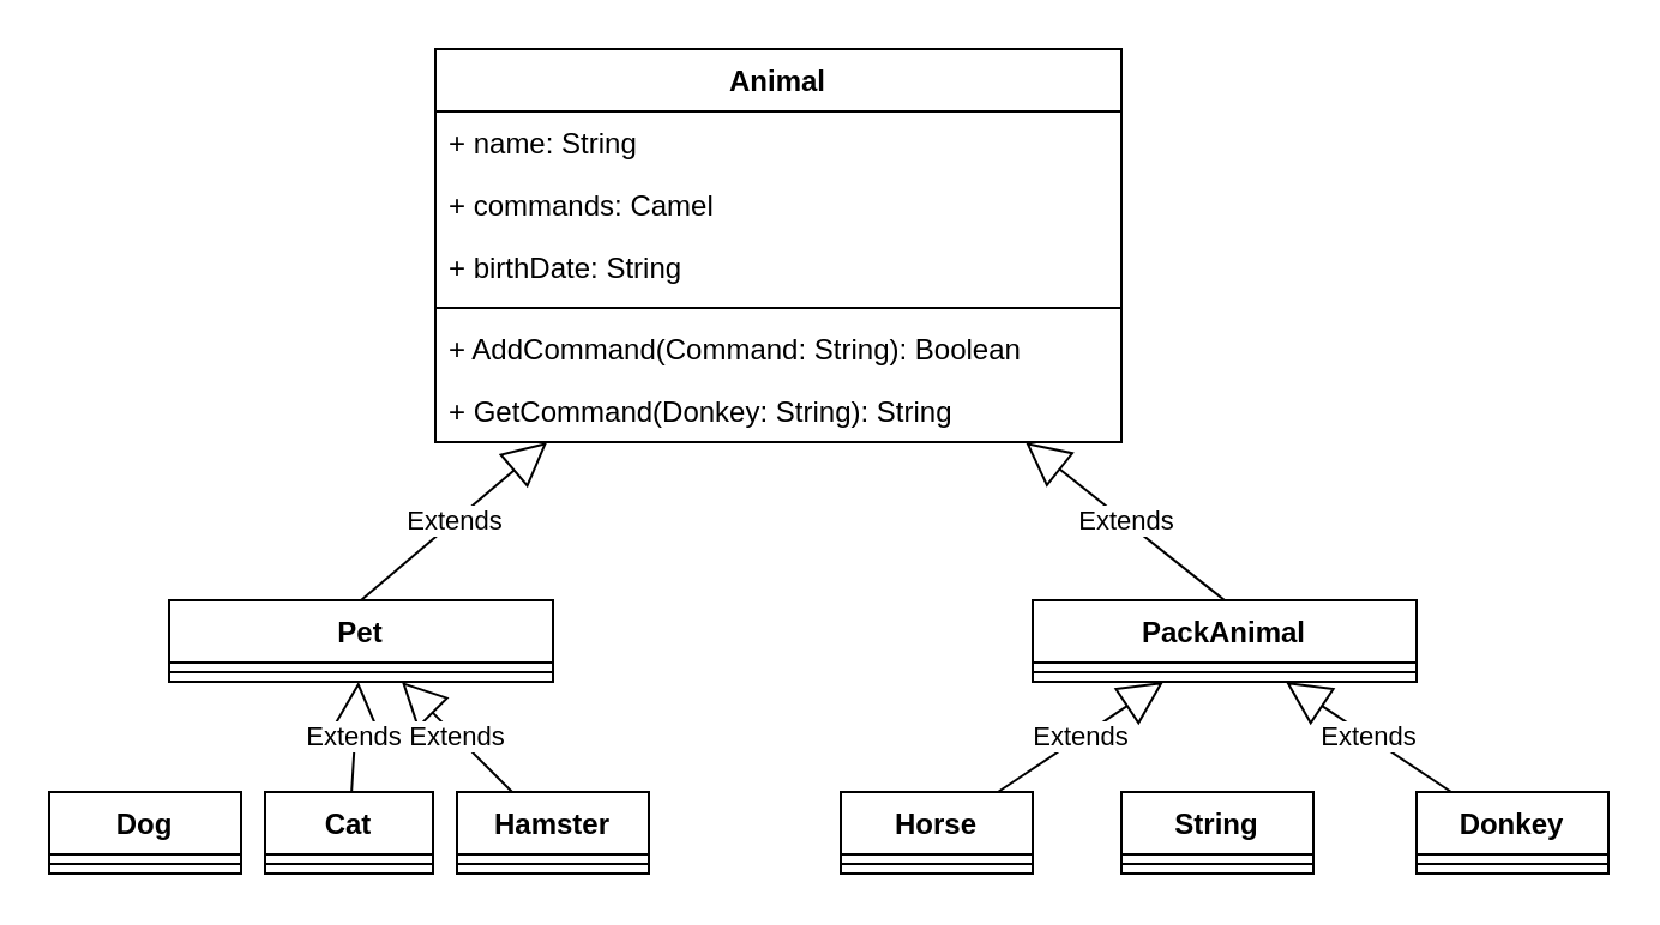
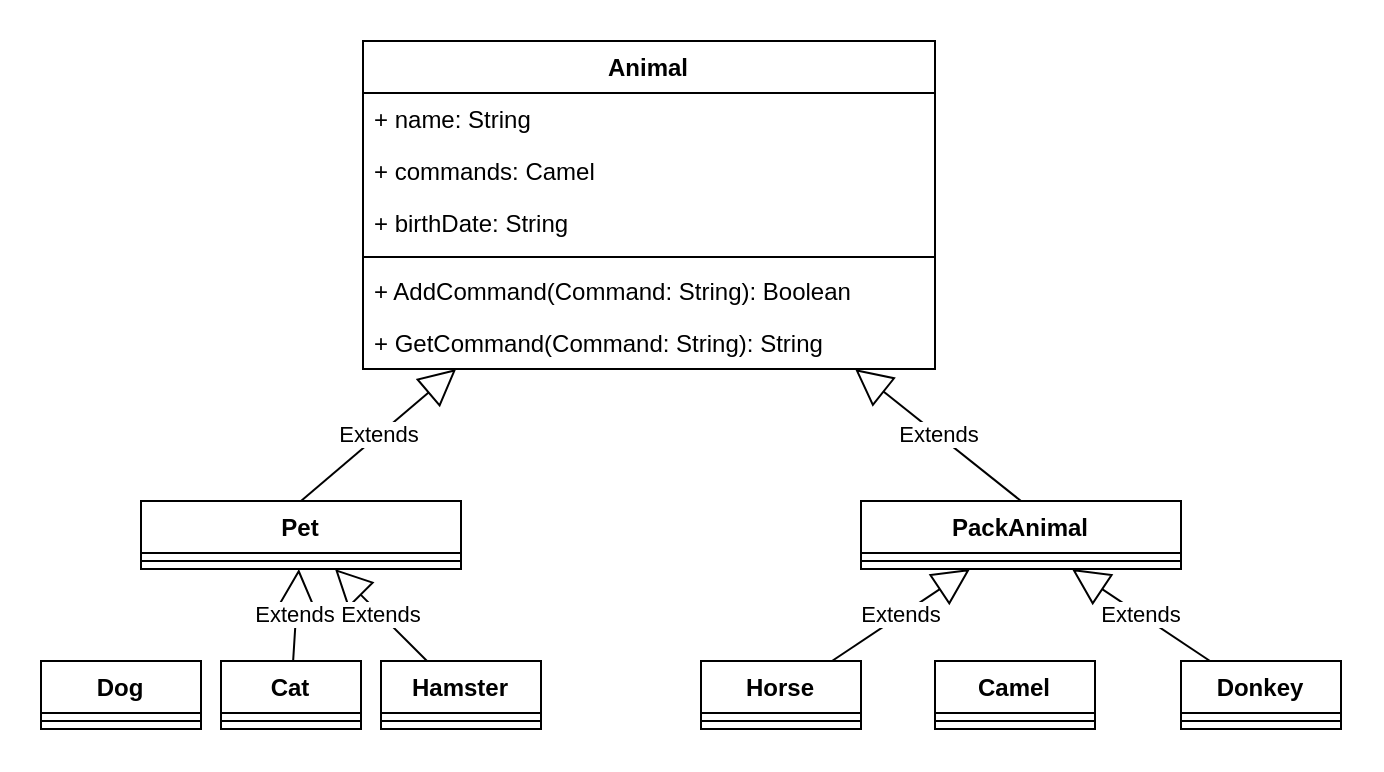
  <mxCell id="0" />
  <mxCell id="1" parent="0" />
  <mxCell id="2" value="Animal" style="swimlane;fontStyle=1;align=center;verticalAlign=top;childLayout=stackLayout;horizontal=1;startSize=26;horizontalStack=0;resizeParent=1;resizeParentMax=0;resizeLast=0;collapsible=1;marginBottom=0;whiteSpace=wrap;html=1;" vertex="1" parent="1"><mxGeometry x="181" y="20" width="286" height="164" as="geometry" /></mxCell>
  <mxCell id="3" value="+ name: String" style="text;strokeColor=none;fillColor=none;align=left;verticalAlign=top;spacingLeft=4;spacingRight=4;overflow=hidden;rotatable=0;points=[[0,0.5],[1,0.5]];portConstraint=eastwest;whiteSpace=wrap;html=1;" vertex="1" parent="2"><mxGeometry y="26" width="286" height="26" as="geometry" /></mxCell>
  <mxCell id="4" value="+ commands: Camel" style="text;strokeColor=none;fillColor=none;align=left;verticalAlign=top;spacingLeft=4;spacingRight=4;overflow=hidden;rotatable=0;points=[[0,0.5],[1,0.5]];portConstraint=eastwest;whiteSpace=wrap;html=1;" vertex="1" parent="2"><mxGeometry y="52" width="286" height="26" as="geometry" /></mxCell>
  <mxCell id="5" value="+ birthDate: String" style="text;strokeColor=none;fillColor=none;align=left;verticalAlign=top;spacingLeft=4;spacingRight=4;overflow=hidden;rotatable=0;points=[[0,0.5],[1,0.5]];portConstraint=eastwest;whiteSpace=wrap;html=1;" vertex="1" parent="2"><mxGeometry y="78" width="286" height="26" as="geometry" /></mxCell>
  <mxCell id="6" value="" style="line;strokeWidth=1;fillColor=none;align=left;verticalAlign=middle;spacingTop=-1;spacingLeft=3;spacingRight=3;rotatable=0;labelPosition=right;points=[];portConstraint=eastwest;strokeColor=inherit;" vertex="1" parent="2"><mxGeometry y="104" width="286" height="8" as="geometry" /></mxCell>
  <mxCell id="7" value="+ AddCommand(Command: String): Boolean" style="text;strokeColor=none;fillColor=none;align=left;verticalAlign=top;spacingLeft=4;spacingRight=4;overflow=hidden;rotatable=0;points=[[0,0.5],[1,0.5]];portConstraint=eastwest;whiteSpace=wrap;html=1;" vertex="1" parent="2"><mxGeometry y="112" width="286" height="26" as="geometry" /></mxCell>
- <mxCell id="8" value="+ GetCommand(Donkey: String): String" style="text;strokeColor=none;fillColor=none;align=left;verticalAlign=top;spacingLeft=4;spacingRight=4;overflow=hidden;rotatable=0;points=[[0,0.5],[1,0.5]];portConstraint=eastwest;whiteSpace=wrap;html=1;" vertex="1" parent="2"><mxGeometry y="138" width="286" height="26" as="geometry" /></mxCell>
+ <mxCell id="8" value="+ GetCommand(Command: String): String" style="text;strokeColor=none;fillColor=none;align=left;verticalAlign=top;spacingLeft=4;spacingRight=4;overflow=hidden;rotatable=0;points=[[0,0.5],[1,0.5]];portConstraint=eastwest;whiteSpace=wrap;html=1;" vertex="1" parent="2"><mxGeometry y="138" width="286" height="26" as="geometry" /></mxCell>
  <mxCell id="9" value="Pet" style="swimlane;fontStyle=1;align=center;verticalAlign=top;childLayout=stackLayout;horizontal=1;startSize=26;horizontalStack=0;resizeParent=1;resizeParentMax=0;resizeLast=0;collapsible=1;marginBottom=0;whiteSpace=wrap;html=1;" vertex="1" parent="1"><mxGeometry x="70" y="250" width="160" height="34" as="geometry" /></mxCell>
  <mxCell id="10" value="Extends" style="endArrow=block;endSize=16;endFill=0;html=1;rounded=0;" edge="1" parent="9" target="2"><mxGeometry width="160" relative="1" as="geometry"><mxPoint x="80" as="sourcePoint" /><mxPoint x="240" as="targetPoint" /></mxGeometry></mxCell>
  <mxCell id="11" value="" style="line;strokeWidth=1;fillColor=none;align=left;verticalAlign=middle;spacingTop=-1;spacingLeft=3;spacingRight=3;rotatable=0;labelPosition=right;points=[];portConstraint=eastwest;strokeColor=inherit;" vertex="1" parent="9"><mxGeometry y="26" width="160" height="8" as="geometry" /></mxCell>
  <mxCell id="12" value="PackAnimal" style="swimlane;fontStyle=1;align=center;verticalAlign=top;childLayout=stackLayout;horizontal=1;startSize=26;horizontalStack=0;resizeParent=1;resizeParentMax=0;resizeLast=0;collapsible=1;marginBottom=0;whiteSpace=wrap;html=1;" vertex="1" parent="1"><mxGeometry x="430" y="250" width="160" height="34" as="geometry" /></mxCell>
  <mxCell id="13" value="Extends" style="endArrow=block;endSize=16;endFill=0;html=1;rounded=0;" edge="1" parent="12" target="2"><mxGeometry width="160" relative="1" as="geometry"><mxPoint x="80" as="sourcePoint" /><mxPoint x="240" as="targetPoint" /></mxGeometry></mxCell>
  <mxCell id="14" value="" style="line;strokeWidth=1;fillColor=none;align=left;verticalAlign=middle;spacingTop=-1;spacingLeft=3;spacingRight=3;rotatable=0;labelPosition=right;points=[];portConstraint=eastwest;strokeColor=inherit;" vertex="1" parent="12"><mxGeometry y="26" width="160" height="8" as="geometry" /></mxCell>
  <mxCell id="15" value="Dog" style="swimlane;fontStyle=1;align=center;verticalAlign=top;childLayout=stackLayout;horizontal=1;startSize=26;horizontalStack=0;resizeParent=1;resizeParentMax=0;resizeLast=0;collapsible=1;marginBottom=0;whiteSpace=wrap;html=1;" vertex="1" parent="1"><mxGeometry x="20" y="330" width="80" height="34" as="geometry" /></mxCell>
  <mxCell id="16" value="" style="line;strokeWidth=1;fillColor=none;align=left;verticalAlign=middle;spacingTop=-1;spacingLeft=3;spacingRight=3;rotatable=0;labelPosition=right;points=[];portConstraint=eastwest;strokeColor=inherit;" vertex="1" parent="15"><mxGeometry y="26" width="80" height="8" as="geometry" /></mxCell>
  <mxCell id="17" value="Cat" style="swimlane;fontStyle=1;align=center;verticalAlign=top;childLayout=stackLayout;horizontal=1;startSize=26;horizontalStack=0;resizeParent=1;resizeParentMax=0;resizeLast=0;collapsible=1;marginBottom=0;whiteSpace=wrap;html=1;" vertex="1" parent="1"><mxGeometry x="110" y="330" width="70" height="34" as="geometry" /></mxCell>
  <mxCell id="18" value="" style="line;strokeWidth=1;fillColor=none;align=left;verticalAlign=middle;spacingTop=-1;spacingLeft=3;spacingRight=3;rotatable=0;labelPosition=right;points=[];portConstraint=eastwest;strokeColor=inherit;" vertex="1" parent="17"><mxGeometry y="26" width="70" height="8" as="geometry" /></mxCell>
  <mxCell id="19" value="Hamster" style="swimlane;fontStyle=1;align=center;verticalAlign=top;childLayout=stackLayout;horizontal=1;startSize=26;horizontalStack=0;resizeParent=1;resizeParentMax=0;resizeLast=0;collapsible=1;marginBottom=0;whiteSpace=wrap;html=1;" vertex="1" parent="1"><mxGeometry x="190" y="330" width="80" height="34" as="geometry" /></mxCell>
  <mxCell id="20" value="" style="line;strokeWidth=1;fillColor=none;align=left;verticalAlign=middle;spacingTop=-1;spacingLeft=3;spacingRight=3;rotatable=0;labelPosition=right;points=[];portConstraint=eastwest;strokeColor=inherit;" vertex="1" parent="19"><mxGeometry y="26" width="80" height="8" as="geometry" /></mxCell>
  <mxCell id="21" value="Extends" style="endArrow=block;endSize=16;endFill=0;html=1;rounded=0;" edge="1" parent="1" source="17" target="9"><mxGeometry width="160" relative="1" as="geometry"><mxPoint x="140" y="430" as="sourcePoint" /><mxPoint x="300" y="430" as="targetPoint" /></mxGeometry></mxCell>
  <mxCell id="22" value="Extends" style="endArrow=block;endSize=16;endFill=0;html=1;rounded=0;" edge="1" parent="1" source="19" target="9"><mxGeometry width="160" relative="1" as="geometry"><mxPoint x="190" y="410" as="sourcePoint" /><mxPoint x="350" y="410" as="targetPoint" /></mxGeometry></mxCell>
  <mxCell id="23" value="Horse" style="swimlane;fontStyle=1;align=center;verticalAlign=top;childLayout=stackLayout;horizontal=1;startSize=26;horizontalStack=0;resizeParent=1;resizeParentMax=0;resizeLast=0;collapsible=1;marginBottom=0;whiteSpace=wrap;html=1;" vertex="1" parent="1"><mxGeometry x="350" y="330" width="80" height="34" as="geometry" /></mxCell>
  <mxCell id="24" value="" style="line;strokeWidth=1;fillColor=none;align=left;verticalAlign=middle;spacingTop=-1;spacingLeft=3;spacingRight=3;rotatable=0;labelPosition=right;points=[];portConstraint=eastwest;strokeColor=inherit;" vertex="1" parent="23"><mxGeometry y="26" width="80" height="8" as="geometry" /></mxCell>
- <mxCell id="25" value="String" style="swimlane;fontStyle=1;align=center;verticalAlign=top;childLayout=stackLayout;horizontal=1;startSize=26;horizontalStack=0;resizeParent=1;resizeParentMax=0;resizeLast=0;collapsible=1;marginBottom=0;whiteSpace=wrap;html=1;" vertex="1" parent="1"><mxGeometry x="467" y="330" width="80" height="34" as="geometry" /></mxCell>
+ <mxCell id="25" value="Camel" style="swimlane;fontStyle=1;align=center;verticalAlign=top;childLayout=stackLayout;horizontal=1;startSize=26;horizontalStack=0;resizeParent=1;resizeParentMax=0;resizeLast=0;collapsible=1;marginBottom=0;whiteSpace=wrap;html=1;" vertex="1" parent="1"><mxGeometry x="467" y="330" width="80" height="34" as="geometry" /></mxCell>
  <mxCell id="26" value="" style="line;strokeWidth=1;fillColor=none;align=left;verticalAlign=middle;spacingTop=-1;spacingLeft=3;spacingRight=3;rotatable=0;labelPosition=right;points=[];portConstraint=eastwest;strokeColor=inherit;" vertex="1" parent="25"><mxGeometry y="26" width="80" height="8" as="geometry" /></mxCell>
  <mxCell id="27" value="Donkey" style="swimlane;fontStyle=1;align=center;verticalAlign=top;childLayout=stackLayout;horizontal=1;startSize=26;horizontalStack=0;resizeParent=1;resizeParentMax=0;resizeLast=0;collapsible=1;marginBottom=0;whiteSpace=wrap;html=1;" vertex="1" parent="1"><mxGeometry x="590" y="330" width="80" height="34" as="geometry" /></mxCell>
  <mxCell id="28" value="" style="line;strokeWidth=1;fillColor=none;align=left;verticalAlign=middle;spacingTop=-1;spacingLeft=3;spacingRight=3;rotatable=0;labelPosition=right;points=[];portConstraint=eastwest;strokeColor=inherit;" vertex="1" parent="27"><mxGeometry y="26" width="80" height="8" as="geometry" /></mxCell>
  <mxCell id="29" value="Extends" style="endArrow=block;endSize=16;endFill=0;html=1;rounded=0;" edge="1" parent="1" source="23" target="12"><mxGeometry width="160" relative="1" as="geometry"><mxPoint x="150" y="280" as="sourcePoint" /><mxPoint x="310" y="280" as="targetPoint" /></mxGeometry></mxCell>
  <mxCell id="30" value="Extends" style="endArrow=block;endSize=16;endFill=0;html=1;rounded=0;" edge="1" parent="1" source="27" target="12"><mxGeometry width="160" relative="1" as="geometry"><mxPoint x="150" y="280" as="sourcePoint" /><mxPoint x="310" y="280" as="targetPoint" /></mxGeometry></mxCell>
